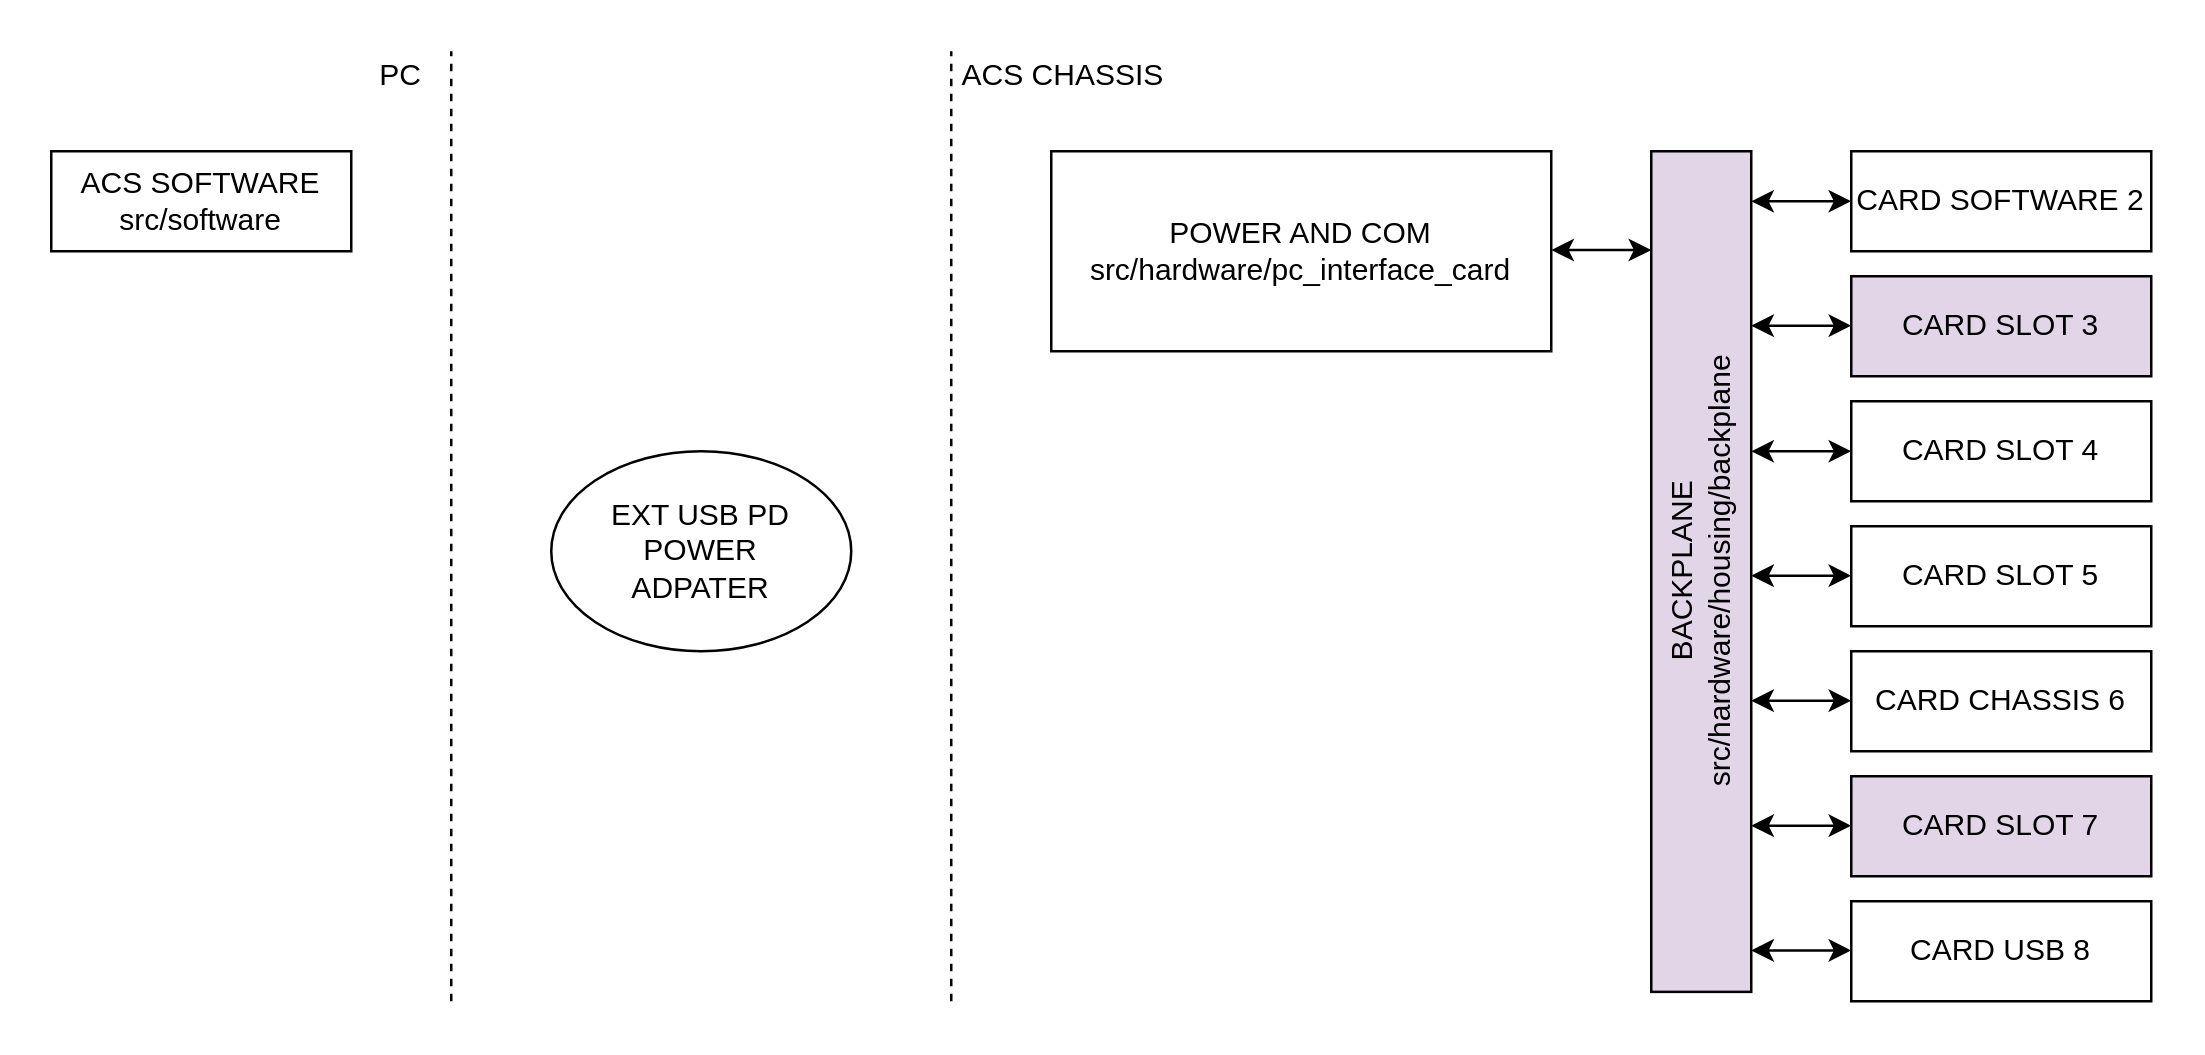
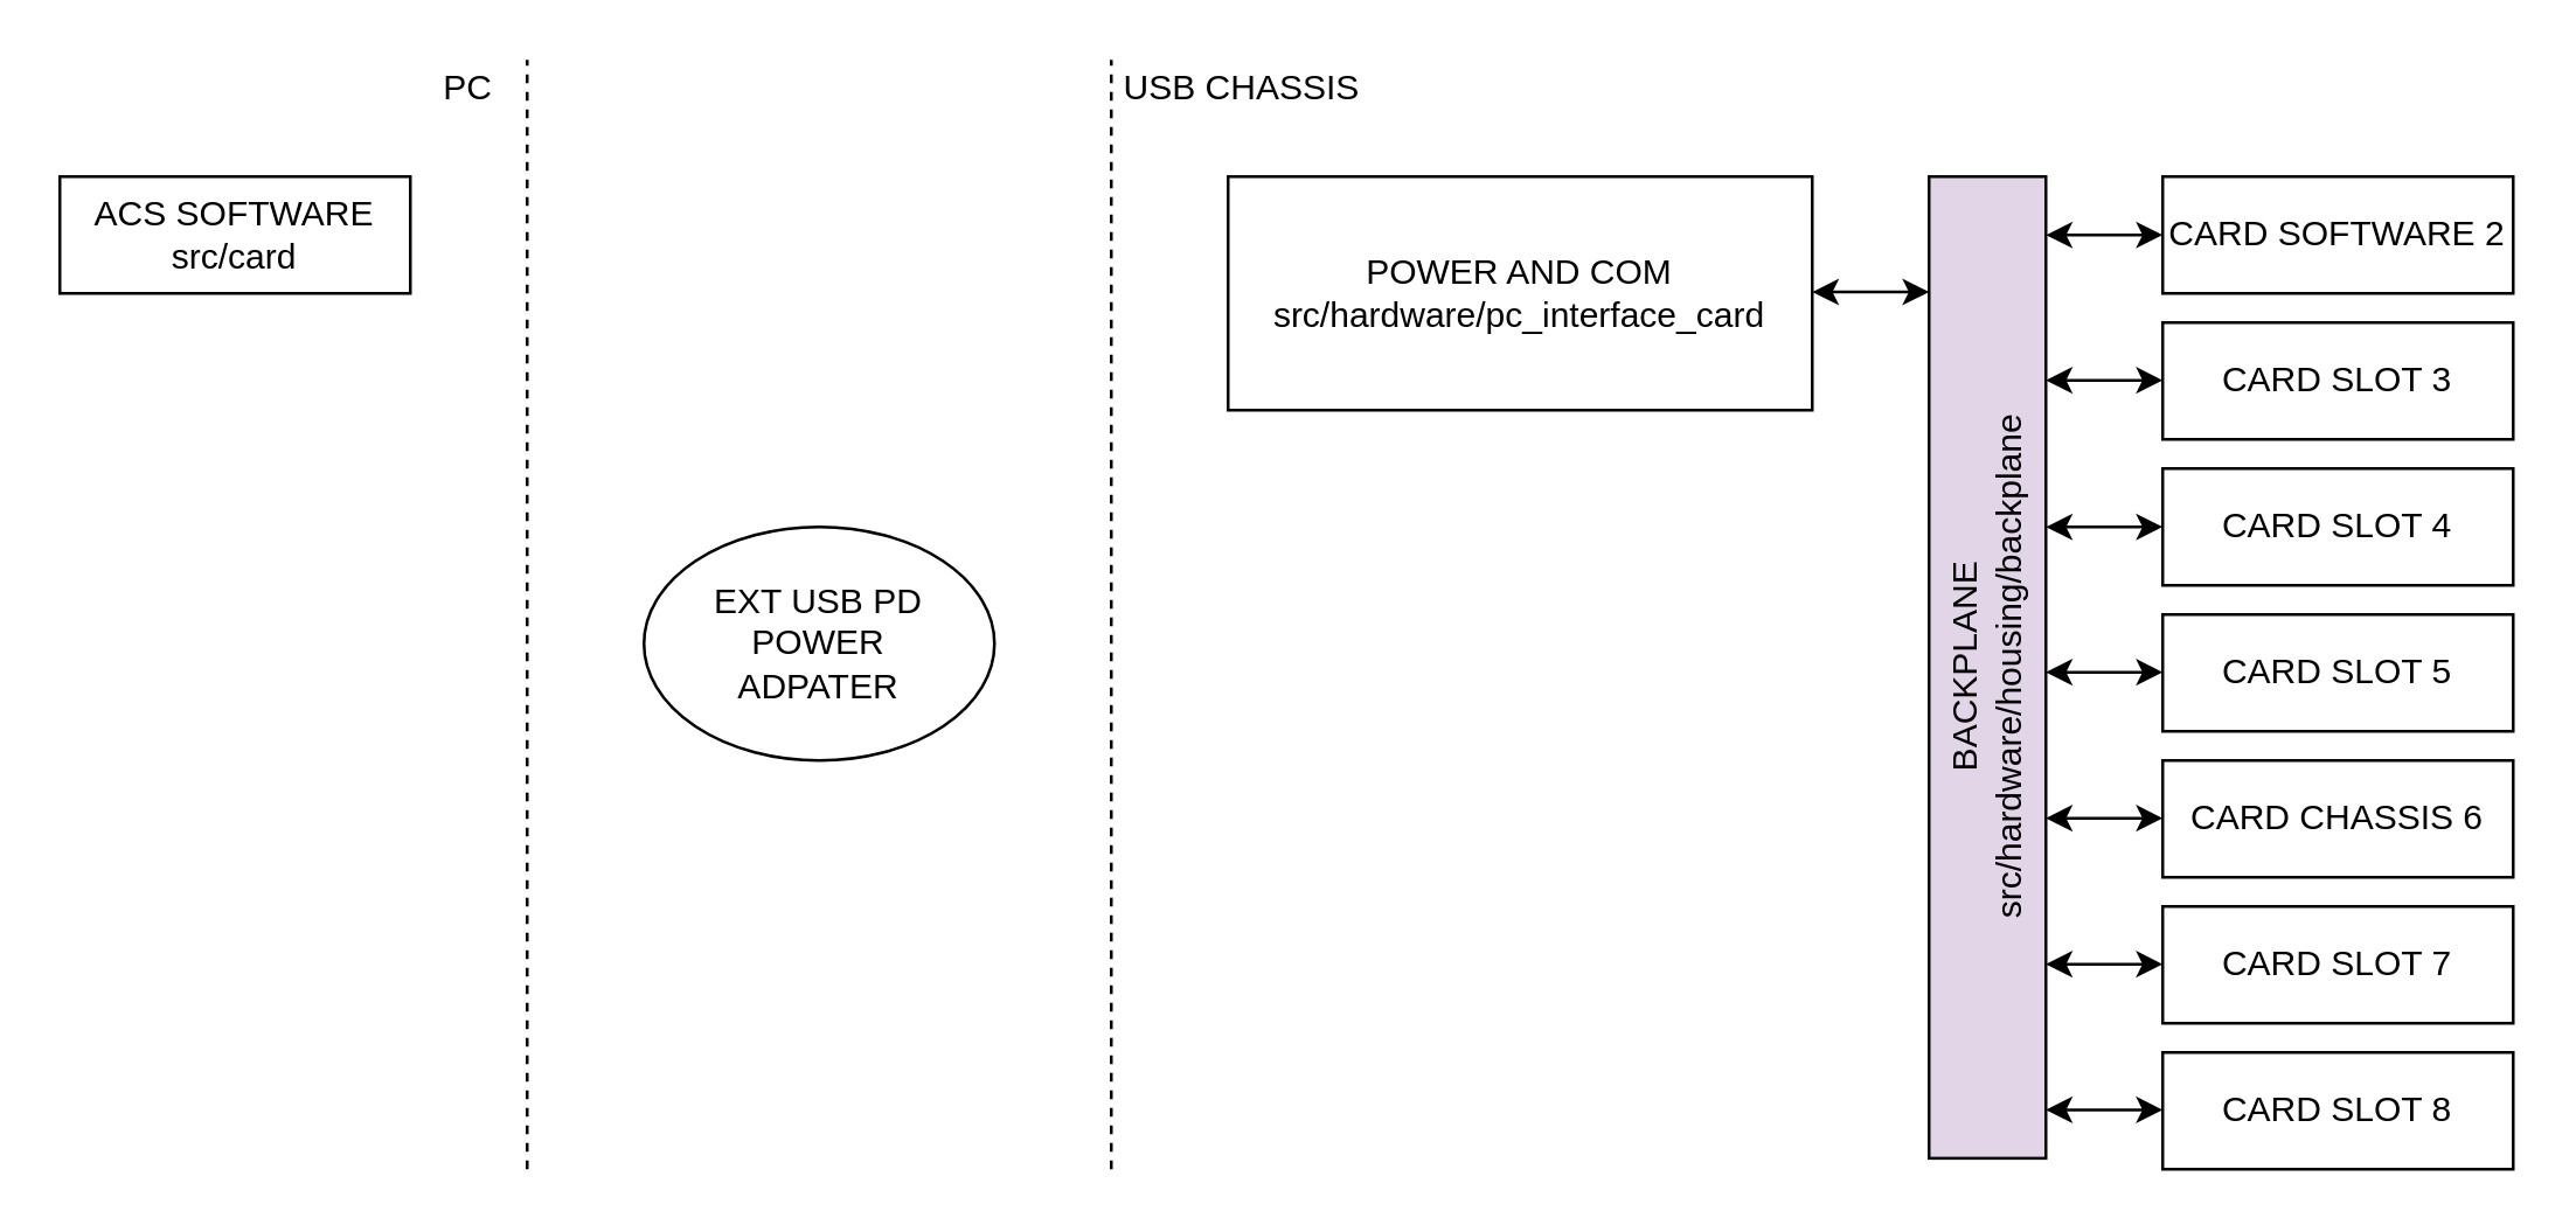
  <mxCell id="0" />
  <mxCell id="1" parent="0" />
  <mxCell id="2" value="" style="endArrow=none;dashed=1;html=1;" edge="1" parent="1"><mxGeometry width="50" height="50" relative="1" as="geometry"><mxPoint x="380" y="400" as="sourcePoint" /><mxPoint x="380" y="20" as="targetPoint" /></mxGeometry></mxCell>
- <mxCell id="3" value="ACS CHASSIS" style="text;html=1;strokeColor=none;fillColor=none;align=center;verticalAlign=middle;whiteSpace=wrap;rounded=0;" vertex="1" parent="1"><mxGeometry x="380" y="20" width="90" height="20" as="geometry" /></mxCell>
+ <mxCell id="3" value="USB CHASSIS" style="text;html=1;strokeColor=none;fillColor=none;align=center;verticalAlign=middle;whiteSpace=wrap;rounded=0;" vertex="1" parent="1"><mxGeometry x="380" y="20" width="90" height="20" as="geometry" /></mxCell>
  <mxCell id="4" value="BACKPLANE&lt;br&gt;src/hardware/housing/backplane" style="rounded=0;whiteSpace=wrap;html=1;rotation=-90;fillColor=#e1d5e7;" vertex="1" parent="1"><mxGeometry x="511.88" y="208.13" width="336.25" height="40" as="geometry" /></mxCell>
  <mxCell id="5" value="POWER AND COM&lt;br&gt;src/hardware/pc_interface_card" style="rounded=0;whiteSpace=wrap;html=1;" vertex="1" parent="1"><mxGeometry x="420" y="60" width="200" height="80" as="geometry" /></mxCell>
  <mxCell id="6" value="" style="endArrow=none;dashed=1;html=1;" edge="1" parent="1"><mxGeometry width="50" height="50" relative="1" as="geometry"><mxPoint x="180" y="400" as="sourcePoint" /><mxPoint x="180" y="20" as="targetPoint" /></mxGeometry></mxCell>
  <mxCell id="7" value="PC" style="text;html=1;strokeColor=none;fillColor=none;align=center;verticalAlign=middle;whiteSpace=wrap;rounded=0;" vertex="1" parent="1"><mxGeometry x="150" y="20" width="20" height="20" as="geometry" /></mxCell>
  <mxCell id="8" value="EXT USB PD POWER&lt;br&gt;ADPATER" style="ellipse;whiteSpace=wrap;html=1;" vertex="1" parent="1"><mxGeometry x="220" y="180" width="120" height="80" as="geometry" /></mxCell>
- <mxCell id="9" value="ACS SOFTWARE&lt;br&gt;src/software" style="rounded=0;whiteSpace=wrap;html=1;" vertex="1" parent="1"><mxGeometry x="20" y="60" width="120" height="40" as="geometry" /></mxCell>
+ <mxCell id="9" value="ACS SOFTWARE&lt;br&gt;src/card" style="rounded=0;whiteSpace=wrap;html=1;" vertex="1" parent="1"><mxGeometry x="20" y="60" width="120" height="40" as="geometry" /></mxCell>
  <mxCell id="10" value="CARD SOFTWARE 2" style="rounded=0;whiteSpace=wrap;html=1;" vertex="1" parent="1"><mxGeometry x="740" y="60" width="120" height="40" as="geometry" /></mxCell>
- <mxCell id="11" value="CARD SLOT 3" style="rounded=0;whiteSpace=wrap;html=1;fillColor=#e1d5e7;" vertex="1" parent="1"><mxGeometry x="740" y="110" width="120" height="40" as="geometry" /></mxCell>
+ <mxCell id="11" value="CARD SLOT 3" style="rounded=0;whiteSpace=wrap;html=1;" vertex="1" parent="1"><mxGeometry x="740" y="110" width="120" height="40" as="geometry" /></mxCell>
  <mxCell id="12" value="CARD SLOT 4" style="rounded=0;whiteSpace=wrap;html=1;" vertex="1" parent="1"><mxGeometry x="740" y="160" width="120" height="40" as="geometry" /></mxCell>
  <mxCell id="13" value="CARD SLOT 5" style="rounded=0;whiteSpace=wrap;html=1;" vertex="1" parent="1"><mxGeometry x="740" y="210" width="120" height="40" as="geometry" /></mxCell>
  <mxCell id="14" value="CARD CHASSIS 6" style="rounded=0;whiteSpace=wrap;html=1;" vertex="1" parent="1"><mxGeometry x="740" y="260" width="120" height="40" as="geometry" /></mxCell>
- <mxCell id="15" value="CARD SLOT 7" style="rounded=0;whiteSpace=wrap;html=1;fillColor=#e1d5e7;" vertex="1" parent="1"><mxGeometry x="740" y="310" width="120" height="40" as="geometry" /></mxCell>
- <mxCell id="16" value="CARD USB 8" style="rounded=0;whiteSpace=wrap;html=1;" vertex="1" parent="1"><mxGeometry x="740" y="360" width="120" height="40" as="geometry" /></mxCell>
+ <mxCell id="15" value="CARD SLOT 7" style="rounded=0;whiteSpace=wrap;html=1;" vertex="1" parent="1"><mxGeometry x="740" y="310" width="120" height="40" as="geometry" /></mxCell>
+ <mxCell id="16" value="CARD SLOT 8" style="rounded=0;whiteSpace=wrap;html=1;" vertex="1" parent="1"><mxGeometry x="740" y="360" width="120" height="40" as="geometry" /></mxCell>
  <mxCell id="17" value="" style="endArrow=classic;startArrow=classic;html=1;entryX=0;entryY=0.5;entryDx=0;entryDy=0;rounded=0;" edge="1" parent="1" target="10"><mxGeometry width="50" height="50" relative="1" as="geometry"><mxPoint x="700" y="80" as="sourcePoint" /><mxPoint x="850" y="200" as="targetPoint" /></mxGeometry></mxCell>
  <mxCell id="18" value="" style="endArrow=classic;startArrow=classic;html=1;entryX=0;entryY=0.5;entryDx=0;entryDy=0;rounded=0;" edge="1" parent="1"><mxGeometry width="50" height="50" relative="1" as="geometry"><mxPoint x="700" y="129.76" as="sourcePoint" /><mxPoint x="740" y="129.76" as="targetPoint" /></mxGeometry></mxCell>
  <mxCell id="19" value="" style="endArrow=classic;startArrow=classic;html=1;entryX=0;entryY=0.5;entryDx=0;entryDy=0;rounded=0;" edge="1" parent="1"><mxGeometry width="50" height="50" relative="1" as="geometry"><mxPoint x="700" y="180" as="sourcePoint" /><mxPoint x="740" y="180" as="targetPoint" /></mxGeometry></mxCell>
  <mxCell id="20" value="" style="endArrow=classic;startArrow=classic;html=1;entryX=0;entryY=0.5;entryDx=0;entryDy=0;rounded=0;" edge="1" parent="1"><mxGeometry width="50" height="50" relative="1" as="geometry"><mxPoint x="700" y="229.76" as="sourcePoint" /><mxPoint x="740" y="229.76" as="targetPoint" /></mxGeometry></mxCell>
  <mxCell id="21" value="" style="endArrow=classic;startArrow=classic;html=1;entryX=0;entryY=0.5;entryDx=0;entryDy=0;rounded=0;" edge="1" parent="1"><mxGeometry width="50" height="50" relative="1" as="geometry"><mxPoint x="700" y="279.76" as="sourcePoint" /><mxPoint x="740" y="279.76" as="targetPoint" /></mxGeometry></mxCell>
  <mxCell id="22" value="" style="endArrow=classic;startArrow=classic;html=1;entryX=0;entryY=0.5;entryDx=0;entryDy=0;rounded=0;" edge="1" parent="1"><mxGeometry width="50" height="50" relative="1" as="geometry"><mxPoint x="700" y="329.76" as="sourcePoint" /><mxPoint x="740" y="329.76" as="targetPoint" /></mxGeometry></mxCell>
  <mxCell id="23" value="" style="endArrow=classic;startArrow=classic;html=1;entryX=0;entryY=0.5;entryDx=0;entryDy=0;rounded=0;" edge="1" parent="1"><mxGeometry width="50" height="50" relative="1" as="geometry"><mxPoint x="620" y="99.52" as="sourcePoint" /><mxPoint x="660" y="99.52" as="targetPoint" /></mxGeometry></mxCell>
  <mxCell id="24" value="" style="endArrow=classic;startArrow=classic;html=1;entryX=0;entryY=0.5;entryDx=0;entryDy=0;rounded=0;" edge="1" parent="1"><mxGeometry width="50" height="50" relative="1" as="geometry"><mxPoint x="700" y="379.66" as="sourcePoint" /><mxPoint x="740" y="379.66" as="targetPoint" /></mxGeometry></mxCell>
